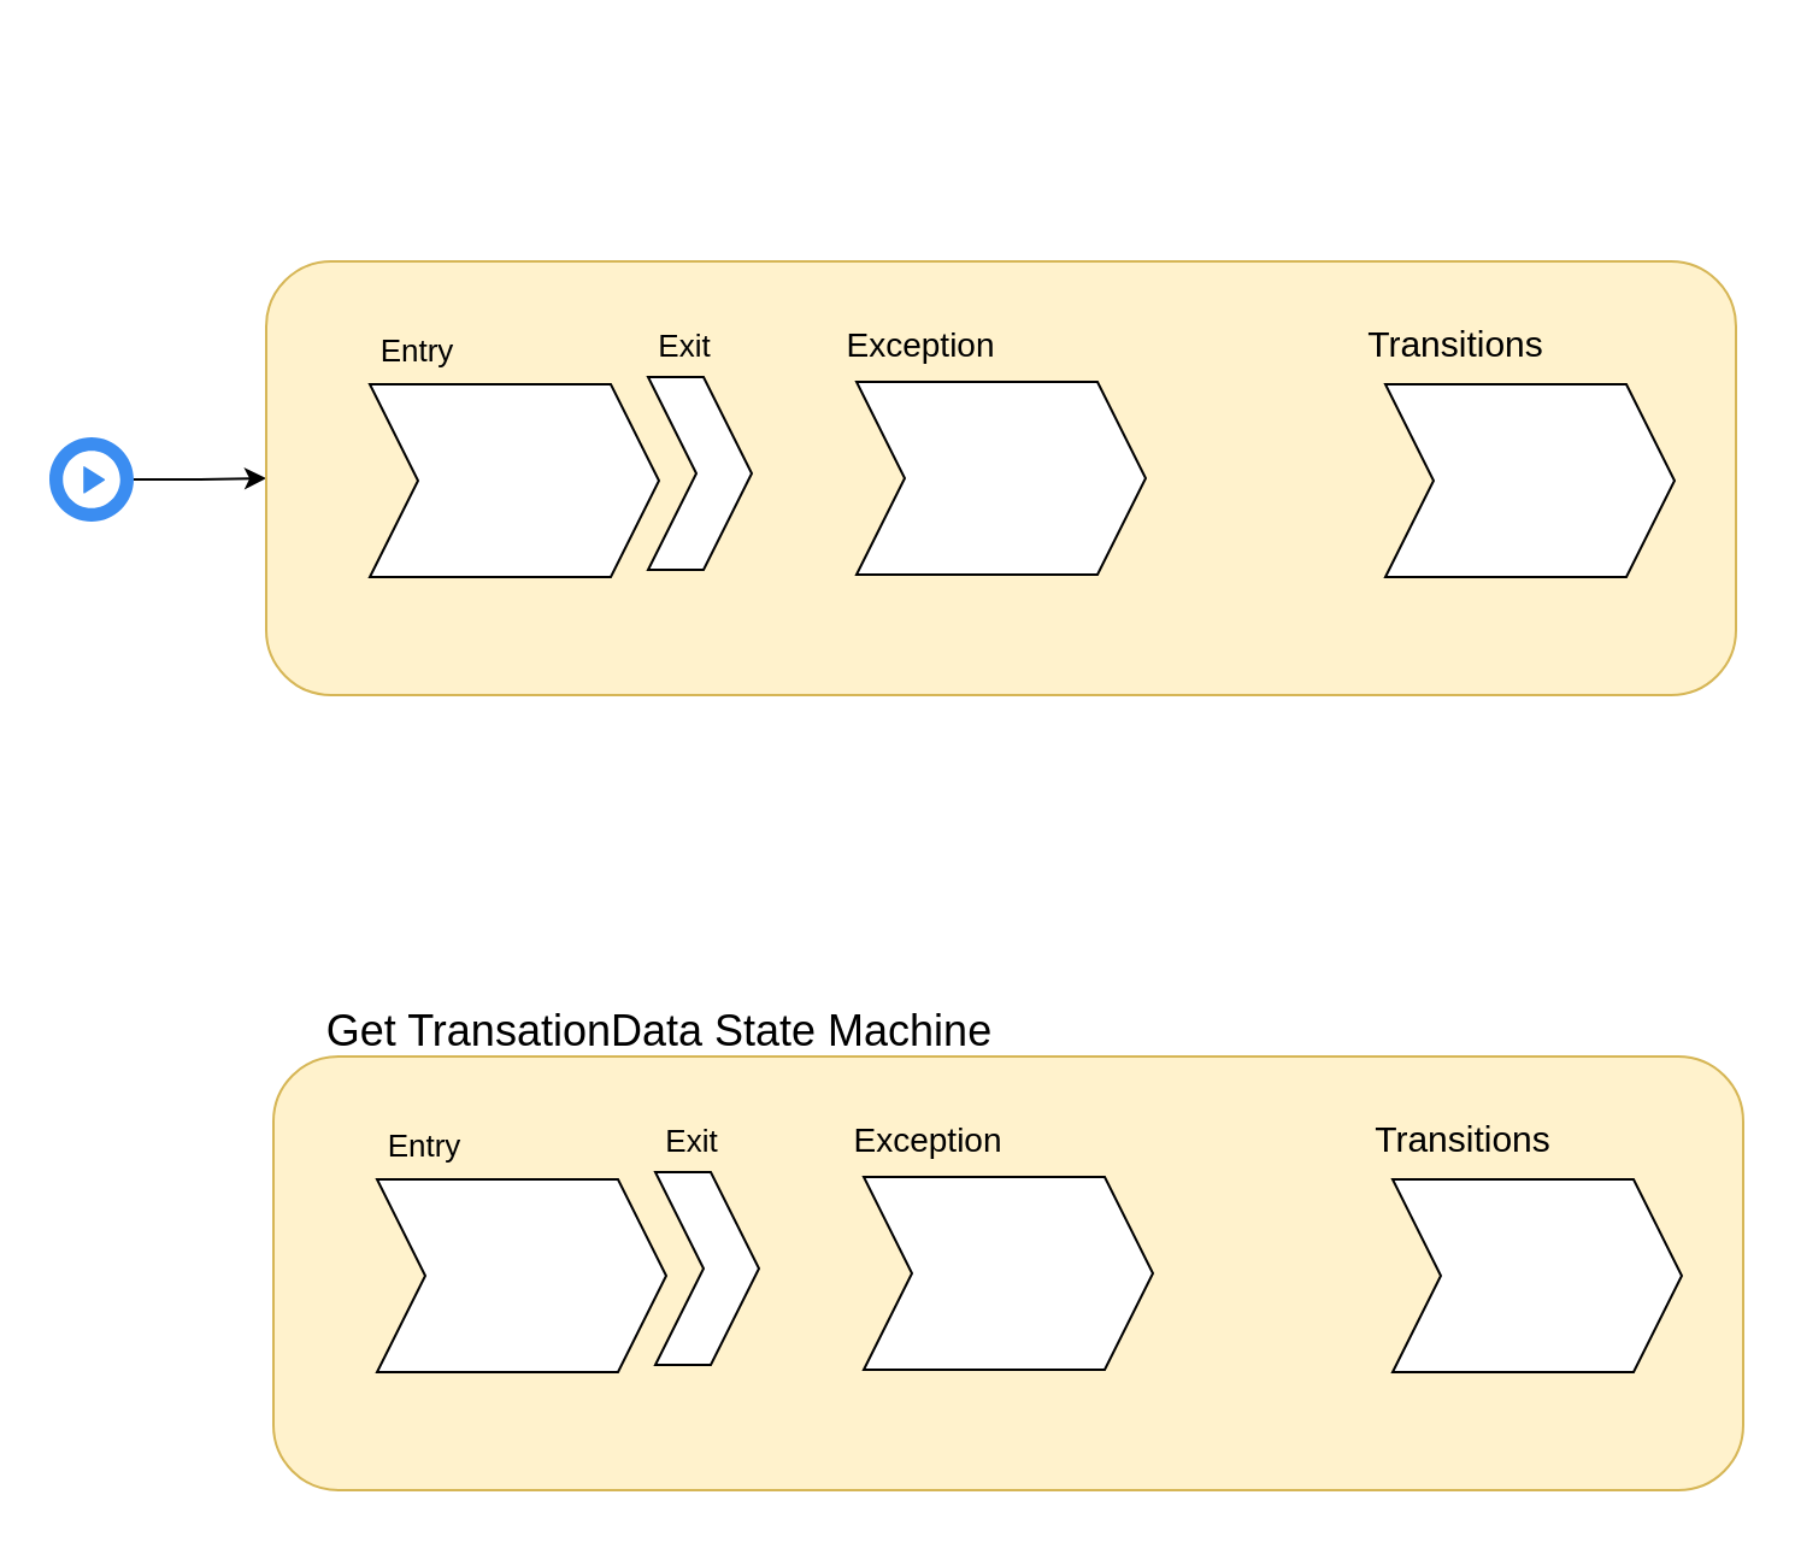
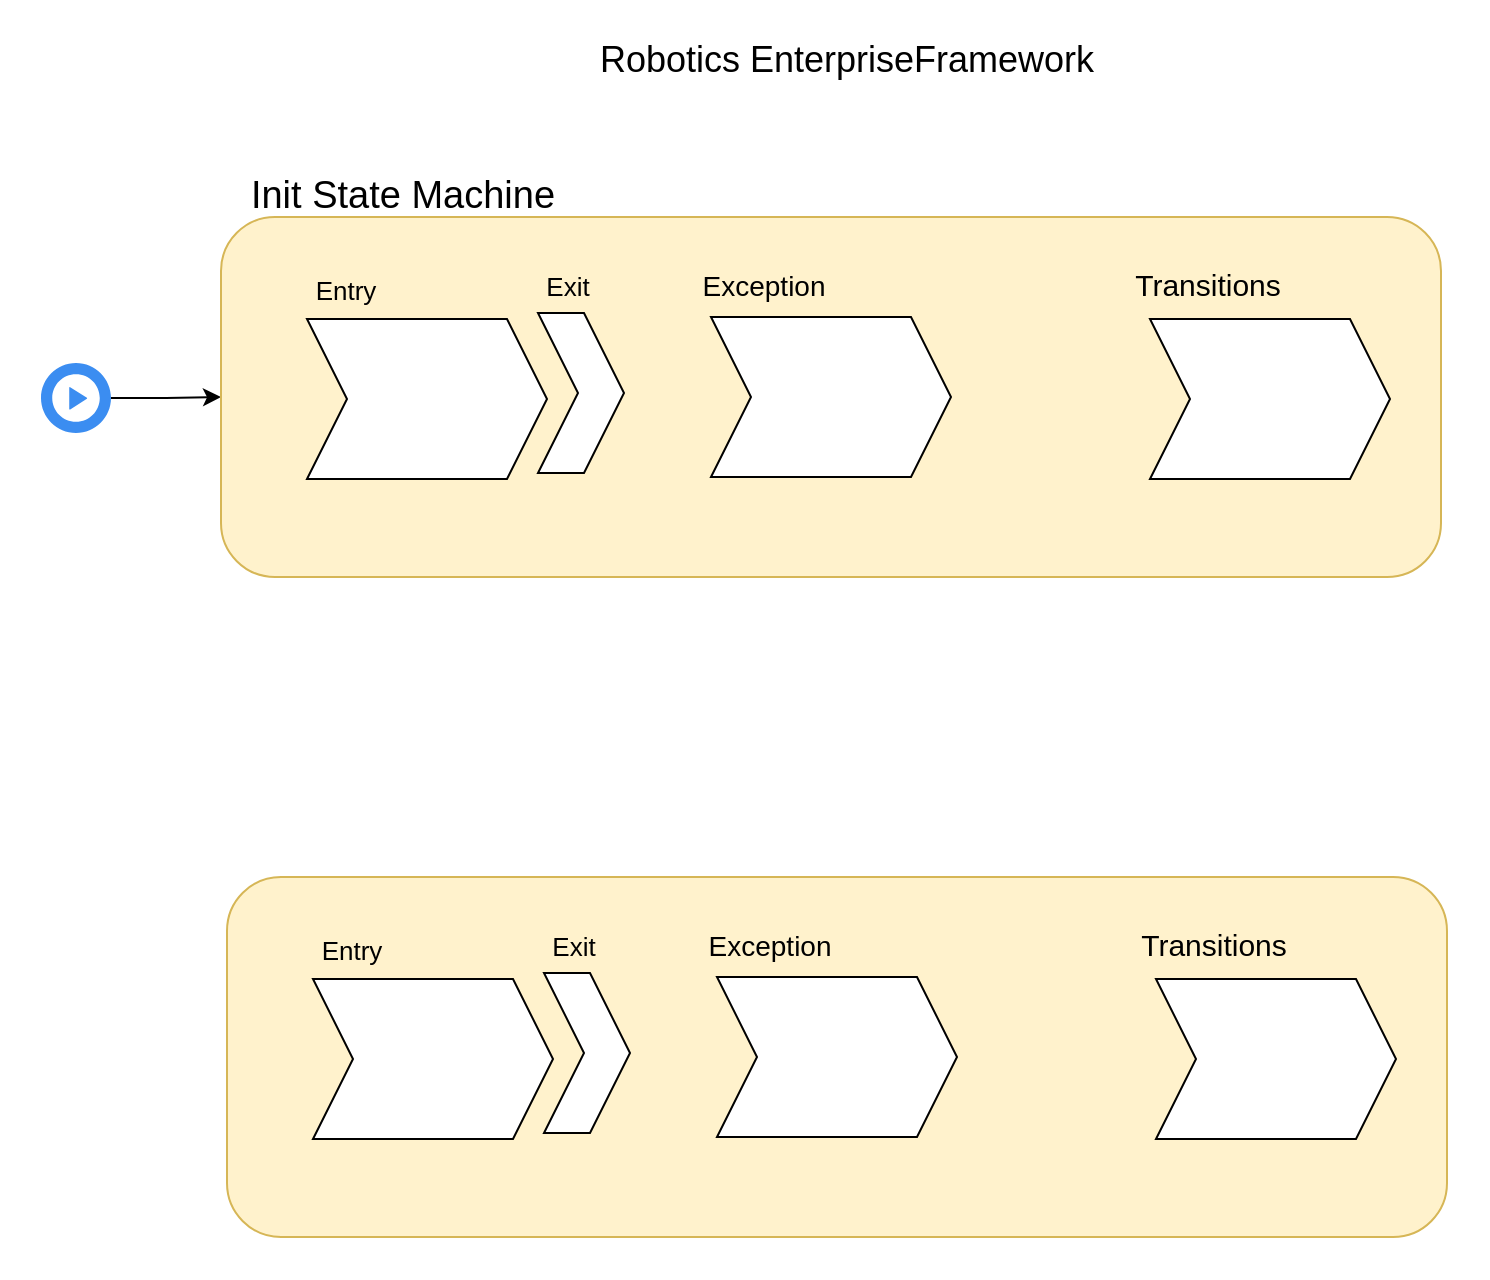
  <mxCell id="0" />
  <mxCell id="1" parent="0" />
  <mxCell id="2" style="edgeStyle=orthogonalEdgeStyle;rounded=0;orthogonalLoop=1;jettySize=auto;html=1;" edge="1" parent="1" source="3" target="4"><mxGeometry relative="1" as="geometry" /></mxCell>
  <mxCell id="3" value="" style="html=1;aspect=fixed;strokeColor=none;shadow=0;align=center;verticalAlign=top;fillColor=#3B8DF1;shape=mxgraph.gcp2.play_start" vertex="1" parent="1"><mxGeometry x="20" y="181" width="35" height="35" as="geometry" /></mxCell>
  <mxCell id="4" value="" style="rounded=1;whiteSpace=wrap;html=1;fillColor=#fff2cc;strokeColor=#d6b656;" vertex="1" parent="1"><mxGeometry x="110" y="108" width="610" height="180" as="geometry" /></mxCell>
+ <mxCell id="5" value="&lt;font style=&quot;font-size: 19px;&quot;&gt;Init&lt;/font&gt; &lt;font style=&quot;font-size: 19px;&quot;&gt;State Machine&lt;/font&gt;" style="text;html=1;strokeColor=none;fillColor=none;align=center;verticalAlign=middle;whiteSpace=wrap;rounded=0;fontSize=19;" vertex="1" parent="1"><mxGeometry x="104" y="88" width="195" height="20" as="geometry" /></mxCell>
+ <mxCell id="6" value="Robotics EnterpriseFramework" style="text;html=1;strokeColor=none;fillColor=none;align=center;verticalAlign=middle;whiteSpace=wrap;rounded=0;fontSize=18;" vertex="1" parent="1"><mxGeometry x="290" y="20" width="267" height="20" as="geometry" /></mxCell>
  <mxCell id="7" value="" style="shape=step;perimeter=stepPerimeter;whiteSpace=wrap;html=1;fixedSize=1;fontSize=18;" vertex="1" parent="1"><mxGeometry x="153" y="159" width="120" height="80" as="geometry" /></mxCell>
  <mxCell id="8" value="" style="shape=step;perimeter=stepPerimeter;whiteSpace=wrap;html=1;fixedSize=1;fontSize=18;" vertex="1" parent="1"><mxGeometry x="268.5" y="156" width="43" height="80" as="geometry" /></mxCell>
  <mxCell id="9" value="&lt;font style=&quot;font-size: 13px&quot;&gt;Entry&lt;/font&gt;" style="text;html=1;strokeColor=none;fillColor=none;align=center;verticalAlign=middle;whiteSpace=wrap;rounded=0;fontSize=18;" vertex="1" parent="1"><mxGeometry x="153" y="134" width="40" height="20" as="geometry" /></mxCell>
  <mxCell id="10" value="&lt;font style=&quot;font-size: 13px&quot;&gt;Exit&lt;/font&gt;" style="text;html=1;strokeColor=none;fillColor=none;align=center;verticalAlign=middle;whiteSpace=wrap;rounded=0;fontSize=18;" vertex="1" parent="1"><mxGeometry x="264" y="132" width="40" height="20" as="geometry" /></mxCell>
  <mxCell id="11" value="" style="shape=step;perimeter=stepPerimeter;whiteSpace=wrap;html=1;fixedSize=1;fontSize=18;" vertex="1" parent="1"><mxGeometry x="355" y="158" width="120" height="80" as="geometry" /></mxCell>
  <mxCell id="12" value="&lt;font style=&quot;font-size: 14px&quot;&gt;Exception&lt;/font&gt;" style="text;html=1;strokeColor=none;fillColor=none;align=center;verticalAlign=middle;whiteSpace=wrap;rounded=0;fontSize=18;" vertex="1" parent="1"><mxGeometry x="362" y="132" width="40" height="20" as="geometry" /></mxCell>
  <mxCell id="13" value="" style="shape=step;perimeter=stepPerimeter;whiteSpace=wrap;html=1;fixedSize=1;fontSize=18;" vertex="1" parent="1"><mxGeometry x="574.5" y="159" width="120" height="80" as="geometry" /></mxCell>
  <mxCell id="14" value="&lt;font style=&quot;font-size: 15px&quot;&gt;Transitions&lt;/font&gt;" style="text;html=1;strokeColor=none;fillColor=none;align=center;verticalAlign=middle;whiteSpace=wrap;rounded=0;fontSize=18;" vertex="1" parent="1"><mxGeometry x="583.5" y="132" width="40" height="20" as="geometry" /></mxCell>
  <mxCell id="15" value="" style="rounded=1;whiteSpace=wrap;html=1;fillColor=#fff2cc;strokeColor=#d6b656;" vertex="1" parent="1"><mxGeometry x="113" y="438" width="610" height="180" as="geometry" /></mxCell>
- <mxCell id="16" value="&lt;font style=&quot;font-size: 18px&quot;&gt;Get TransationData&lt;/font&gt;&lt;font style=&quot;font-size: 18px&quot;&gt; &lt;/font&gt;&lt;font style=&quot;font-size: 18px&quot;&gt;State Machine&lt;/font&gt;" style="text;html=1;strokeColor=none;fillColor=none;align=center;verticalAlign=middle;whiteSpace=wrap;rounded=0;" vertex="1" parent="1"><mxGeometry x="120" y="418" width="307" height="20" as="geometry" /></mxCell>
  <mxCell id="17" value="" style="shape=step;perimeter=stepPerimeter;whiteSpace=wrap;html=1;fixedSize=1;fontSize=18;" vertex="1" parent="1"><mxGeometry x="156" y="489" width="120" height="80" as="geometry" /></mxCell>
  <mxCell id="18" value="" style="shape=step;perimeter=stepPerimeter;whiteSpace=wrap;html=1;fixedSize=1;fontSize=18;" vertex="1" parent="1"><mxGeometry x="271.5" y="486" width="43" height="80" as="geometry" /></mxCell>
  <mxCell id="19" value="&lt;font style=&quot;font-size: 13px&quot;&gt;Entry&lt;/font&gt;" style="text;html=1;strokeColor=none;fillColor=none;align=center;verticalAlign=middle;whiteSpace=wrap;rounded=0;fontSize=18;" vertex="1" parent="1"><mxGeometry x="156" y="464" width="40" height="20" as="geometry" /></mxCell>
  <mxCell id="20" value="&lt;font style=&quot;font-size: 13px&quot;&gt;Exit&lt;/font&gt;" style="text;html=1;strokeColor=none;fillColor=none;align=center;verticalAlign=middle;whiteSpace=wrap;rounded=0;fontSize=18;" vertex="1" parent="1"><mxGeometry x="267" y="462" width="40" height="20" as="geometry" /></mxCell>
  <mxCell id="21" value="" style="shape=step;perimeter=stepPerimeter;whiteSpace=wrap;html=1;fixedSize=1;fontSize=18;" vertex="1" parent="1"><mxGeometry x="358" y="488" width="120" height="80" as="geometry" /></mxCell>
  <mxCell id="22" value="&lt;font style=&quot;font-size: 14px&quot;&gt;Exception&lt;/font&gt;" style="text;html=1;strokeColor=none;fillColor=none;align=center;verticalAlign=middle;whiteSpace=wrap;rounded=0;fontSize=18;" vertex="1" parent="1"><mxGeometry x="365" y="462" width="40" height="20" as="geometry" /></mxCell>
  <mxCell id="23" value="" style="shape=step;perimeter=stepPerimeter;whiteSpace=wrap;html=1;fixedSize=1;fontSize=18;" vertex="1" parent="1"><mxGeometry x="577.5" y="489" width="120" height="80" as="geometry" /></mxCell>
  <mxCell id="24" value="&lt;font style=&quot;font-size: 15px&quot;&gt;Transitions&lt;/font&gt;" style="text;html=1;strokeColor=none;fillColor=none;align=center;verticalAlign=middle;whiteSpace=wrap;rounded=0;fontSize=18;" vertex="1" parent="1"><mxGeometry x="586.5" y="462" width="40" height="20" as="geometry" /></mxCell>
